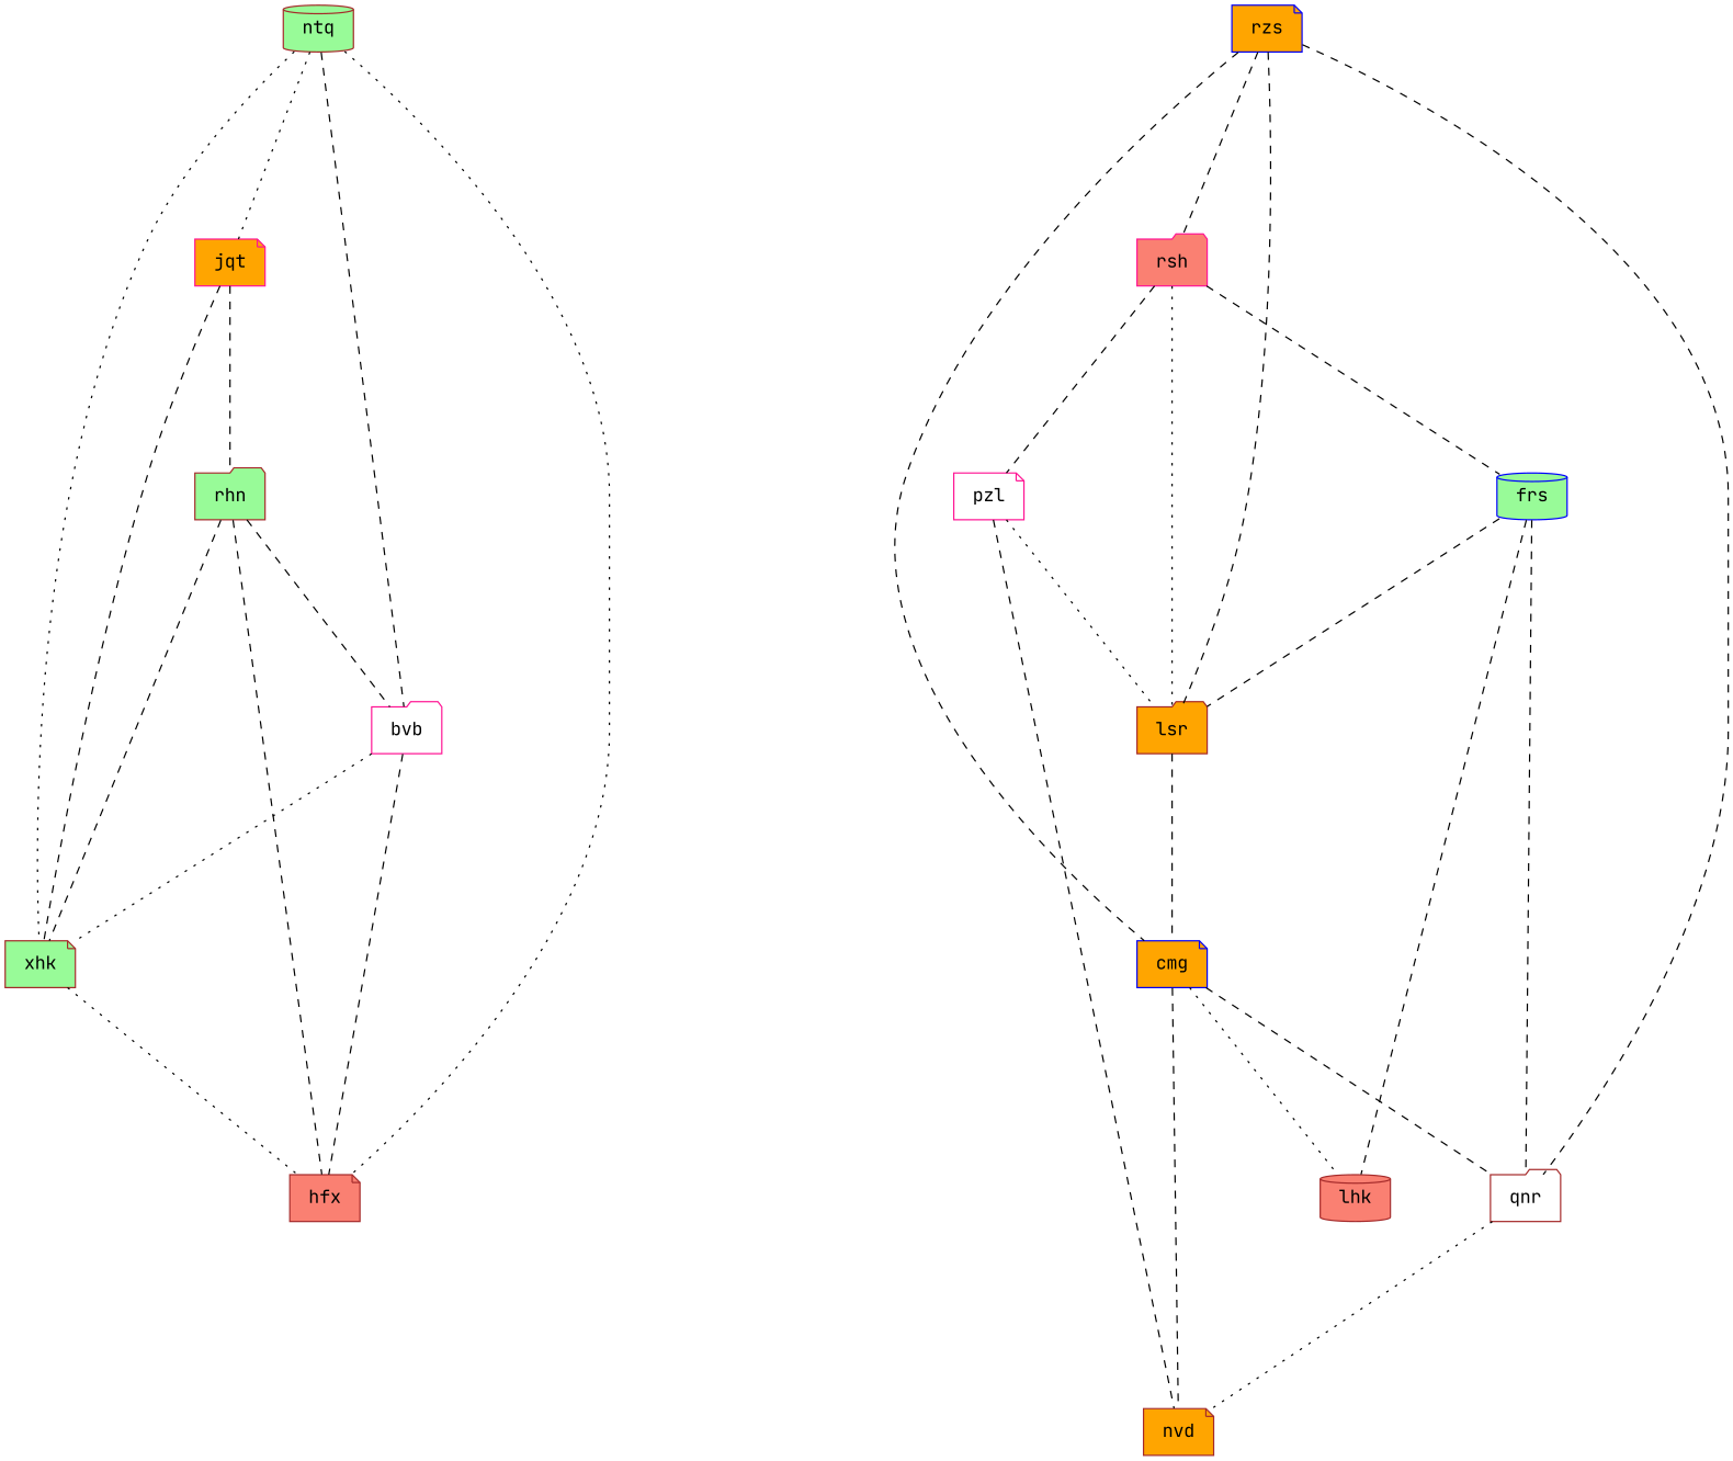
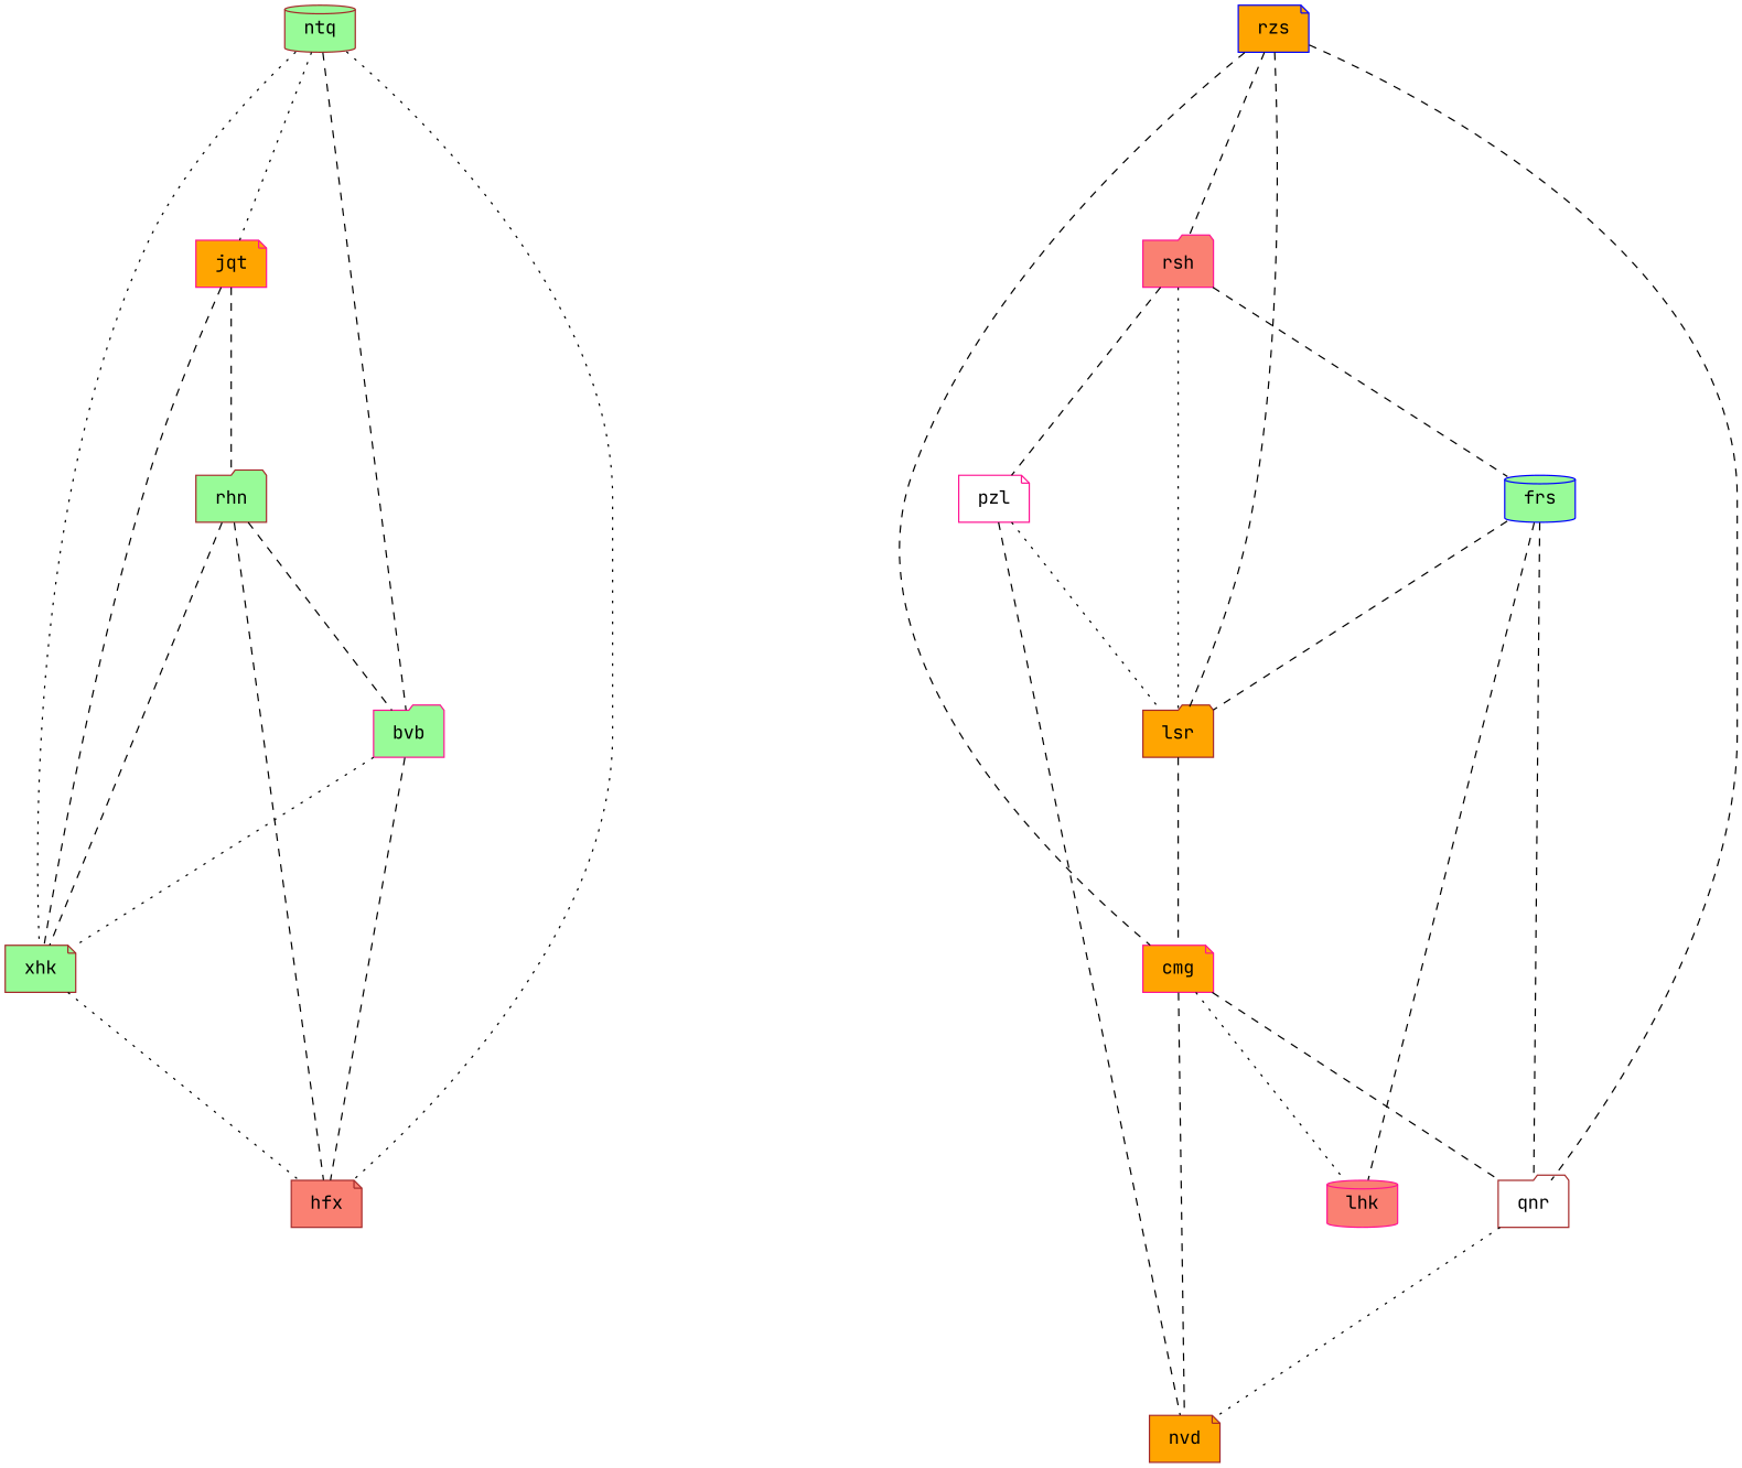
  graph {
    fontname="JetBrains Mono"
    nodesep=1
    ranksep=2
    node [color=brown fillcolor=orange fontname="JetBrains Mono" shape=note style=filled]
    edge [fontname="JetBrains Mono" style=dashed]
    jqt [color=deeppink]
    rhn [fillcolor=palegreen shape=folder]
    xhk [fillcolor=palegreen]
    hfx [fillcolor=salmon]
-   bvb [color=deeppink fillcolor=white shape=folder]
+   bvb [color=deeppink fillcolor=palegreen shape=folder]
    rsh [color=deeppink fillcolor=salmon shape=folder]
    frs [color=blue fillcolor=palegreen shape=cylinder]
    pzl [color=deeppink fillcolor=white]
    lsr [shape=folder]
    qnr [fillcolor=white shape=folder]
-   lhk [fillcolor=salmon shape=cylinder]
+   lhk [color=deeppink fillcolor=salmon shape=cylinder]
    nvd
-   cmg [color=blue]
+   cmg [color=deeppink]
    ntq [fillcolor=palegreen shape=cylinder]
    rzs [color=blue]
    jqt -- rhn
    jqt -- xhk
    rhn -- xhk
    rhn -- hfx
    rhn -- bvb
    xhk -- hfx [style=dotted]
    bvb -- xhk [style=dotted]
    bvb -- hfx
    rsh -- frs
    rsh -- pzl
    rsh -- lsr [style=dotted]
    frs -- lsr
    frs -- qnr
    frs -- lhk
    pzl -- lsr [style=dotted]
    pzl -- nvd
    lsr -- cmg
    qnr -- nvd [style=dotted]
    cmg -- qnr
    cmg -- lhk [style=dotted]
    cmg -- nvd
    ntq -- jqt [style=dotted]
    ntq -- xhk [style=dotted]
    ntq -- hfx [style=dotted]
    ntq -- bvb
    rzs -- rsh
    rzs -- lsr
    rzs -- qnr
    rzs -- cmg
  }
